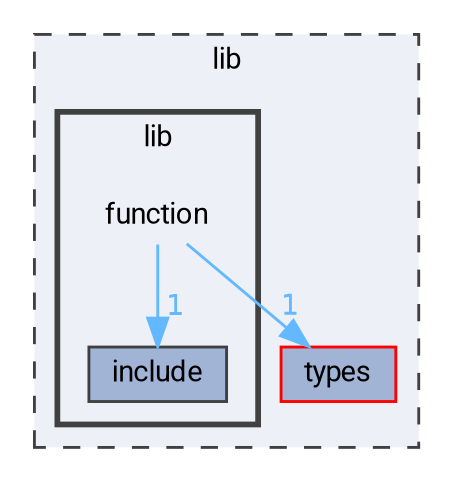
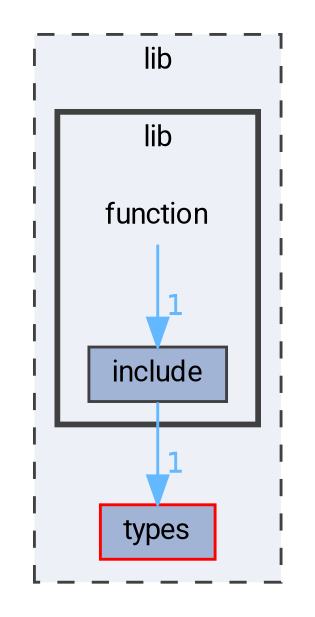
  digraph {
    compound=true
    fontname=Roboto
    node [fontname=Roboto fontsize=10 shape=box fillcolor="#a2b4d6" style=filled]
    edge [color=steelblue1 fontcolor=steelblue1 fontname=Roboto fontsize=10 headlabel=1 labeldistance=1.5 labelfontname=Helvetica labelfontsize=10]
    n1 [height=0.2 label=function shape=plaintext width=0.4 fillcolor="" style=""]
    n2 [color=grey25 height=0.2 label=include width=0.4]
    n3 [color=red height=0.2 label=types width=0.4]
    subgraph cluster_1 {
      bgcolor="#edf0f7"
      fontsize=10
      label=lib
      pencolor=grey25
      style="filled,dashed"
      n3
      subgraph cluster_2 {
        bgcolor="#edf0f7"
        fontsize=10
        label=lib
        pencolor=grey25
        style="filled,bold"
        n1
        n2
      }
    }
    n1 -> n2
-   n1 -> n3
+   n2 -> n3
  }
